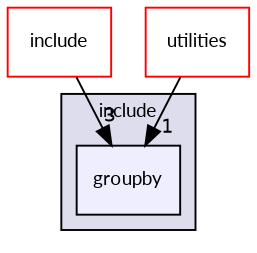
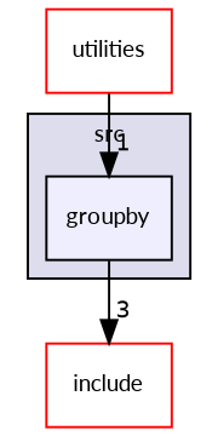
  digraph {
    compound=true
    fontname=Lato
    node [fillcolor=white fontname=Lato fontsize=10 shape=box style=filled color=red]
    edge [fontname=Lato labeldistance=1.5 labelfontname=Helvetica labelfontsize=10]
    n1 [fillcolor="#eeeeff" label=groupby pencolor=black color=""]
    n2 [label=include]
    n3 [label=utilities]
    subgraph cluster_1 {
      bgcolor="#ddddee"
      fontsize=10
-     label=include
+     label=src
      pencolor=black
      n1
    }
-   n2 -> n1 [headlabel=3]
+   n1 -> n2 [headlabel=3]
    n3 -> n1 [headlabel=1]
  }
